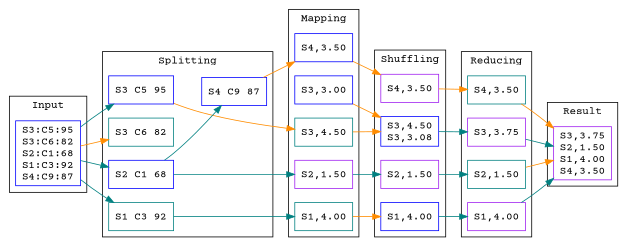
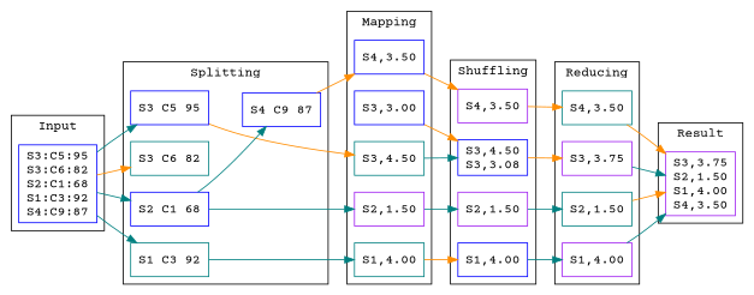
  digraph {
    fontname="Courier Prime"
    rankdir=LR
    node [color=blue fontname="Courier Prime" shape=box]
    edge [color=teal fontname="Courier Prime"]
    n1 [label="S3:C5:95\nS3:C6:82\nS2:C1:68\nS1:C3:92\nS4:C9:87\n"]
    n2 [label="S3 C5 95"]
    n3 [color=teal label="S3 C6 82"]
    n4 [label="S2 C1 68"]
    n5 [color=teal label="S1 C3 92"]
    n6 [label="S4 C9 87"]
    n7 [color=teal label="S3,4.50"]
    n8 [label="S3,3.00"]
    n9 [color=purple label="S2,1.50"]
    n10 [color=teal label="S1,4.00"]
    n11 [label="S4,3.50"]
    n12 [label="S3,4.50\nS3,3.08"]
    n13 [color=purple label="S2,1.50"]
    n14 [label="S1,4.00"]
    n15 [color=purple label="S4,3.50"]
    n16 [color=purple label="S3,3.75"]
    n17 [color=teal label="S2,1.50"]
    n18 [color=purple label="S1,4.00"]
    n19 [color=teal label="S4,3.50"]
    n20 [color=purple label="S3,3.75\nS2,1.50\nS1,4.00\nS4,3.50"]
    subgraph cluster_1 {
      label=Input
      n1
    }
    subgraph cluster_2 {
      label=Splitting
      n2
      n3
      n4
      n5
      n6
    }
    subgraph cluster_3 {
      label=Mapping
      n7
      n8
      n9
      n10
      n11
    }
    subgraph cluster_4 {
      label=Shuffling
      n12
      n13
      n14
      n15
    }
    subgraph cluster_5 {
      label=Reducing
      n16
      n17
      n18
      n19
    }
    subgraph cluster_6 {
      label=Result
      n20
    }
    n1 -> n2
    n1 -> n3 [color=darkorange]
    n1 -> n4
    n1 -> n5
    n2 -> n7 [color=darkorange]
    n4 -> n6
    n4 -> n9
    n5 -> n10
    n6 -> n11 [color=darkorange]
-   n7 -> n12 [color=darkorange]
+   n7 -> n12
    n8 -> n12 [color=darkorange]
    n9 -> n13
    n10 -> n14 [color=darkorange]
    n11 -> n15 [color=darkorange]
-   n12 -> n16
+   n12 -> n16 [color=darkorange]
    n13 -> n17
    n14 -> n18
    n15 -> n19 [color=darkorange]
    n16 -> n20
    n17 -> n20 [color=darkorange]
    n18 -> n20
    n19 -> n20 [color=darkorange]
  }
